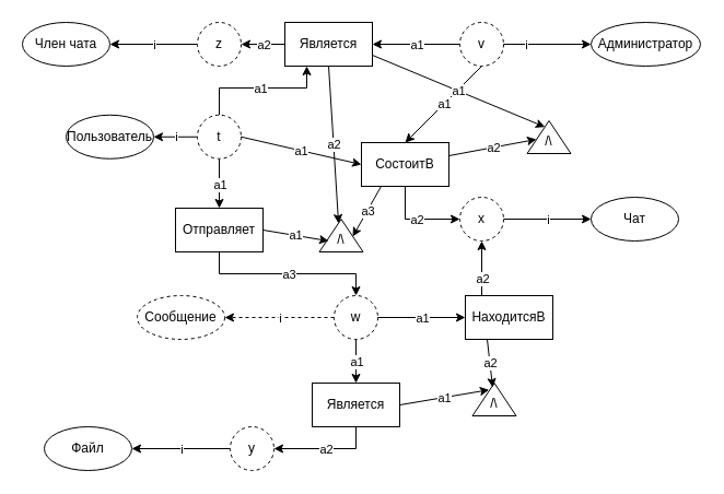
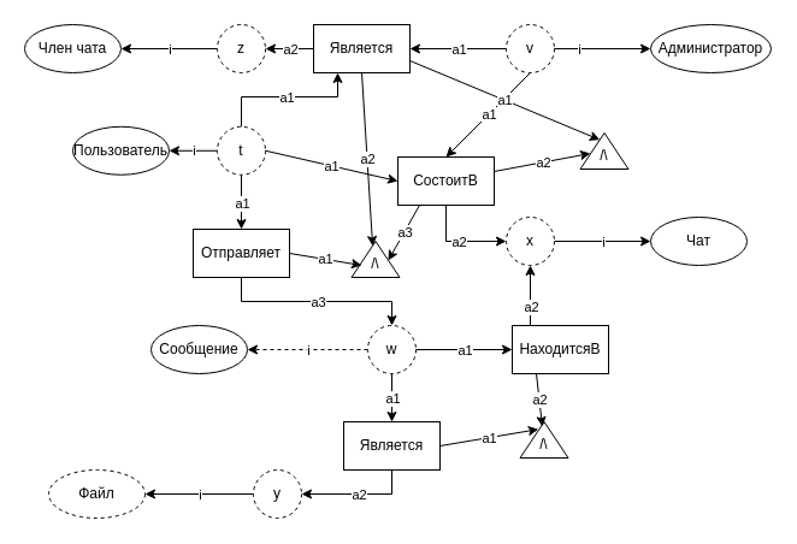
  <mxCell id="0" />
  <mxCell id="1" parent="0" />
  <mxCell id="2" value="Пользователь" style="ellipse;whiteSpace=wrap;html=1;" vertex="1" parent="1"><mxGeometry x="60" y="104.76" width="80" height="40" as="geometry" /></mxCell>
  <mxCell id="3" value="Чат" style="ellipse;whiteSpace=wrap;html=1;" vertex="1" parent="1"><mxGeometry x="540" y="180" width="80" height="40" as="geometry" /></mxCell>
  <mxCell id="4" value="Член чата" style="ellipse;whiteSpace=wrap;html=1;" vertex="1" parent="1"><mxGeometry x="20" y="20" width="80" height="40" as="geometry" /></mxCell>
  <mxCell id="5" value="Администратор" style="ellipse;whiteSpace=wrap;html=1;" vertex="1" parent="1"><mxGeometry x="540" y="20" width="100" height="40" as="geometry" /></mxCell>
- <mxCell id="6" value="Сообщение" style="ellipse;whiteSpace=wrap;html=1;dashed=1;" vertex="1" parent="1"><mxGeometry x="125" y="270" width="80" height="40" as="geometry" /></mxCell>
- <mxCell id="7" value="Файл" style="ellipse;whiteSpace=wrap;html=1;" vertex="1" parent="1"><mxGeometry x="40" y="390" width="80" height="40" as="geometry" /></mxCell>
+ <mxCell id="6" value="Сообщение" style="ellipse;whiteSpace=wrap;html=1;" vertex="1" parent="1"><mxGeometry x="125" y="270" width="80" height="40" as="geometry" /></mxCell>
+ <mxCell id="7" value="Файл" style="ellipse;whiteSpace=wrap;html=1;dashed=1;" vertex="1" parent="1"><mxGeometry x="40" y="390" width="80" height="40" as="geometry" /></mxCell>
  <mxCell id="8" value="" style="endArrow=classic;html=1;rounded=0;entryX=1;entryY=0.5;entryDx=0;entryDy=0;exitX=0;exitY=0.5;exitDx=0;exitDy=0;" edge="1" parent="1" source="10" target="2"><mxGeometry relative="1" as="geometry"><mxPoint x="120" y="164.76" as="sourcePoint" /><mxPoint x="220" y="164.76" as="targetPoint" /></mxGeometry></mxCell>
  <mxCell id="9" value="i" style="edgeLabel;resizable=0;html=1;;align=center;verticalAlign=middle;" connectable="0" vertex="1" parent="8"><mxGeometry relative="1" as="geometry" /></mxCell>
  <mxCell id="10" value="t" style="ellipse;whiteSpace=wrap;html=1;align=center;dashed=1;" vertex="1" parent="1"><mxGeometry x="180" y="104.76" width="40" height="40" as="geometry" /></mxCell>
  <mxCell id="11" value="" style="endArrow=classic;html=1;rounded=0;entryX=0;entryY=0.5;entryDx=0;entryDy=0;exitX=1;exitY=0.5;exitDx=0;exitDy=0;" edge="1" parent="1" source="13" target="3"><mxGeometry relative="1" as="geometry"><mxPoint x="520" y="140" as="sourcePoint" /><mxPoint x="500" y="100" as="targetPoint" /></mxGeometry></mxCell>
  <mxCell id="12" value="i" style="edgeLabel;resizable=0;html=1;;align=center;verticalAlign=middle;" connectable="0" vertex="1" parent="11"><mxGeometry relative="1" as="geometry" /></mxCell>
  <mxCell id="13" value="x" style="ellipse;whiteSpace=wrap;html=1;align=center;dashed=1;" vertex="1" parent="1"><mxGeometry x="420" y="180" width="40" height="40" as="geometry" /></mxCell>
  <mxCell id="14" value="" style="endArrow=classic;html=1;rounded=0;entryX=1;entryY=0.5;entryDx=0;entryDy=0;exitX=0;exitY=0.5;exitDx=0;exitDy=0;dashed=1;" edge="1" parent="1" source="16" target="6"><mxGeometry relative="1" as="geometry"><mxPoint x="245" y="330" as="sourcePoint" /><mxPoint x="225" y="290" as="targetPoint" /></mxGeometry></mxCell>
  <mxCell id="15" value="i" style="edgeLabel;resizable=0;html=1;;align=center;verticalAlign=middle;" connectable="0" vertex="1" parent="14"><mxGeometry relative="1" as="geometry" /></mxCell>
  <mxCell id="16" value="w" style="ellipse;whiteSpace=wrap;html=1;align=center;dashed=1;" vertex="1" parent="1"><mxGeometry x="305" y="270" width="40" height="40" as="geometry" /></mxCell>
  <mxCell id="17" value="" style="endArrow=classic;html=1;rounded=0;exitX=0;exitY=0.5;exitDx=0;exitDy=0;entryX=0;entryY=0.5;entryDx=0;entryDy=0;" edge="1" parent="1" source="19" target="5"><mxGeometry relative="1" as="geometry"><mxPoint x="680" y="60" as="sourcePoint" /><mxPoint x="640" y="20" as="targetPoint" /></mxGeometry></mxCell>
  <mxCell id="18" value="i" style="edgeLabel;resizable=0;html=1;;align=center;verticalAlign=middle;" connectable="0" vertex="1" parent="17"><mxGeometry relative="1" as="geometry" /></mxCell>
  <mxCell id="19" value="v" style="ellipse;whiteSpace=wrap;html=1;align=center;dashed=1;" vertex="1" parent="1"><mxGeometry x="420" y="20" width="40" height="40" as="geometry" /></mxCell>
  <mxCell id="20" value="" style="endArrow=classic;html=1;rounded=0;entryX=1;entryY=0.5;entryDx=0;entryDy=0;exitX=0;exitY=0.5;exitDx=0;exitDy=0;" edge="1" parent="1" source="22" target="4"><mxGeometry relative="1" as="geometry"><mxPoint x="120" y="80" as="sourcePoint" /><mxPoint x="100" y="40" as="targetPoint" /></mxGeometry></mxCell>
  <mxCell id="21" value="i" style="edgeLabel;resizable=0;html=1;;align=center;verticalAlign=middle;" connectable="0" vertex="1" parent="20"><mxGeometry relative="1" as="geometry" /></mxCell>
  <mxCell id="22" value="z" style="ellipse;whiteSpace=wrap;html=1;align=center;dashed=1;" vertex="1" parent="1"><mxGeometry x="180" y="20" width="40" height="40" as="geometry" /></mxCell>
  <mxCell id="23" value="" style="endArrow=classic;html=1;rounded=0;entryX=1;entryY=0.5;entryDx=0;entryDy=0;exitX=0;exitY=0.5;exitDx=0;exitDy=0;" edge="1" parent="1" source="25" target="7"><mxGeometry relative="1" as="geometry"><mxPoint x="150" y="450" as="sourcePoint" /><mxPoint x="130" y="410" as="targetPoint" /></mxGeometry></mxCell>
  <mxCell id="24" value="i" style="edgeLabel;resizable=0;html=1;;align=center;verticalAlign=middle;" connectable="0" vertex="1" parent="23"><mxGeometry relative="1" as="geometry" /></mxCell>
  <mxCell id="25" value="y" style="ellipse;whiteSpace=wrap;html=1;align=center;dashed=1;" vertex="1" parent="1"><mxGeometry x="210" y="390" width="40" height="40" as="geometry" /></mxCell>
  <mxCell id="26" value="СостоитВ" style="rounded=0;whiteSpace=wrap;html=1;" vertex="1" parent="1"><mxGeometry x="330" y="130" width="80" height="40" as="geometry" /></mxCell>
  <mxCell id="27" value="" style="endArrow=classic;html=1;rounded=0;entryX=0;entryY=0.5;entryDx=0;entryDy=0;exitX=1;exitY=0.5;exitDx=0;exitDy=0;" edge="1" parent="1" source="10" target="26"><mxGeometry relative="1" as="geometry"><mxPoint x="190" y="210" as="sourcePoint" /><mxPoint x="300" y="200" as="targetPoint" /></mxGeometry></mxCell>
  <mxCell id="28" value="a1" style="edgeLabel;resizable=0;html=1;;align=center;verticalAlign=middle;" connectable="0" vertex="1" parent="27"><mxGeometry relative="1" as="geometry" /></mxCell>
  <mxCell id="29" value="" style="endArrow=classic;html=1;rounded=0;entryX=0;entryY=0.5;entryDx=0;entryDy=0;exitX=0.5;exitY=1;exitDx=0;exitDy=0;" edge="1" parent="1" source="26" target="13"><mxGeometry relative="1" as="geometry"><mxPoint x="340" y="200" as="sourcePoint" /><mxPoint x="310" y="210" as="targetPoint" /><Array as="points"><mxPoint x="370" y="200" /></Array></mxGeometry></mxCell>
  <mxCell id="30" value="a2" style="edgeLabel;resizable=0;html=1;;align=center;verticalAlign=middle;" connectable="0" vertex="1" parent="29"><mxGeometry relative="1" as="geometry" /></mxCell>
  <mxCell id="31" value="Отправляет" style="rounded=0;whiteSpace=wrap;html=1;" vertex="1" parent="1"><mxGeometry x="160" y="190" width="80" height="40" as="geometry" /></mxCell>
  <mxCell id="32" value="" style="endArrow=classic;html=1;rounded=0;entryX=0.5;entryY=0;entryDx=0;entryDy=0;exitX=0.5;exitY=1;exitDx=0;exitDy=0;" edge="1" parent="1" source="31" target="16"><mxGeometry relative="1" as="geometry"><mxPoint x="200" y="320" as="sourcePoint" /><mxPoint x="434" y="339.61" as="targetPoint" /><Array as="points"><mxPoint x="200" y="250" /><mxPoint x="325" y="250" /></Array></mxGeometry></mxCell>
  <mxCell id="33" value="a3" style="edgeLabel;resizable=0;html=1;;align=center;verticalAlign=middle;" connectable="0" vertex="1" parent="32"><mxGeometry relative="1" as="geometry" /></mxCell>
  <mxCell id="34" value="" style="endArrow=classic;html=1;rounded=0;entryX=0.5;entryY=1;entryDx=0;entryDy=0;exitX=0.187;exitY=0.007;exitDx=0;exitDy=0;exitPerimeter=0;" edge="1" parent="1" source="41" target="13"><mxGeometry relative="1" as="geometry"><mxPoint x="430" y="300" as="sourcePoint" /><mxPoint x="450" y="299.6" as="targetPoint" /><Array as="points"><mxPoint x="440" y="280" /></Array></mxGeometry></mxCell>
  <mxCell id="35" value="a2" style="edgeLabel;resizable=0;html=1;;align=center;verticalAlign=middle;" connectable="0" vertex="1" parent="34"><mxGeometry relative="1" as="geometry" /></mxCell>
  <mxCell id="36" value="" style="endArrow=classic;html=1;rounded=0;entryX=0.25;entryY=1;entryDx=0;entryDy=0;exitX=0.5;exitY=0;exitDx=0;exitDy=0;" edge="1" parent="1" source="10" target="55"><mxGeometry relative="1" as="geometry"><mxPoint x="220" y="186" as="sourcePoint" /><mxPoint x="200" y="140" as="targetPoint" /><Array as="points"><mxPoint x="200" y="80" /><mxPoint x="280" y="80" /></Array></mxGeometry></mxCell>
  <mxCell id="37" value="a1" style="edgeLabel;resizable=0;html=1;;align=center;verticalAlign=middle;" connectable="0" vertex="1" parent="36"><mxGeometry relative="1" as="geometry" /></mxCell>
  <mxCell id="38" value="Является" style="rounded=0;whiteSpace=wrap;html=1;" vertex="1" parent="1"><mxGeometry x="285" y="350" width="80" height="40" as="geometry" /></mxCell>
  <mxCell id="39" value="" style="endArrow=classic;html=1;rounded=0;entryX=0;entryY=0.5;entryDx=0;entryDy=0;exitX=1;exitY=0.5;exitDx=0;exitDy=0;" edge="1" parent="1" source="16"><mxGeometry relative="1" as="geometry"><mxPoint x="335" y="200" as="sourcePoint" /><mxPoint x="425" y="290" as="targetPoint" /></mxGeometry></mxCell>
  <mxCell id="40" value="a1" style="edgeLabel;resizable=0;html=1;;align=center;verticalAlign=middle;" connectable="0" vertex="1" parent="39"><mxGeometry relative="1" as="geometry" /></mxCell>
  <mxCell id="41" value="НаходитсяВ" style="rounded=0;whiteSpace=wrap;html=1;" vertex="1" parent="1"><mxGeometry x="425" y="270" width="80" height="40" as="geometry" /></mxCell>
  <mxCell id="42" value="" style="endArrow=classic;html=1;rounded=0;entryX=0.5;entryY=0;entryDx=0;entryDy=0;exitX=0.5;exitY=1;exitDx=0;exitDy=0;" edge="1" parent="1" source="16"><mxGeometry relative="1" as="geometry"><mxPoint x="345" y="330" as="sourcePoint" /><mxPoint x="325" y="350" as="targetPoint" /></mxGeometry></mxCell>
  <mxCell id="43" value="a1" style="edgeLabel;resizable=0;html=1;;align=center;verticalAlign=middle;" connectable="0" vertex="1" parent="42"><mxGeometry relative="1" as="geometry" /></mxCell>
  <mxCell id="44" value="" style="endArrow=classic;html=1;rounded=0;entryX=1;entryY=0.5;entryDx=0;entryDy=0;exitX=0.5;exitY=1;exitDx=0;exitDy=0;" edge="1" parent="1" target="25"><mxGeometry relative="1" as="geometry"><mxPoint x="325" y="390" as="sourcePoint" /><mxPoint x="335" y="360" as="targetPoint" /><Array as="points"><mxPoint x="325" y="410" /></Array></mxGeometry></mxCell>
  <mxCell id="45" value="a2" style="edgeLabel;resizable=0;html=1;;align=center;verticalAlign=middle;" connectable="0" vertex="1" parent="44"><mxGeometry relative="1" as="geometry" /></mxCell>
  <mxCell id="46" value="" style="endArrow=classic;html=1;rounded=0;entryX=0.5;entryY=0;entryDx=0;entryDy=0;exitX=0.5;exitY=1;exitDx=0;exitDy=0;" edge="1" parent="1" source="19" target="26"><mxGeometry relative="1" as="geometry"><mxPoint x="230" y="210" as="sourcePoint" /><mxPoint x="440" y="100" as="targetPoint" /></mxGeometry></mxCell>
  <mxCell id="47" value="a1" style="edgeLabel;resizable=0;html=1;;align=center;verticalAlign=middle;" connectable="0" vertex="1" parent="46"><mxGeometry relative="1" as="geometry" /></mxCell>
  <mxCell id="48" value="" style="endArrow=classic;html=1;rounded=0;entryX=1;entryY=0.5;entryDx=0;entryDy=0;exitX=0;exitY=0.5;exitDx=0;exitDy=0;" edge="1" parent="1" source="19" target="55"><mxGeometry relative="1" as="geometry"><mxPoint x="450" y="70" as="sourcePoint" /><mxPoint x="340" y="40" as="targetPoint" /></mxGeometry></mxCell>
  <mxCell id="49" value="a1" style="edgeLabel;resizable=0;html=1;;align=center;verticalAlign=middle;" connectable="0" vertex="1" parent="48"><mxGeometry relative="1" as="geometry" /></mxCell>
  <mxCell id="50" value="" style="group" vertex="1" connectable="0" parent="1"><mxGeometry x="280" y="200" width="63" height="34" as="geometry" /></mxCell>
  <mxCell id="51" value="" style="verticalLabelPosition=bottom;verticalAlign=top;html=1;shape=mxgraph.basic.acute_triangle;dx=0.5;" vertex="1" parent="50"><mxGeometry x="11.5" width="40" height="30" as="geometry" /></mxCell>
  <mxCell id="52" value="" style="group" vertex="1" connectable="0" parent="50"><mxGeometry y="4" width="63" height="30" as="geometry" /></mxCell>
  <mxCell id="53" value="\" style="text;html=1;align=center;verticalAlign=middle;whiteSpace=wrap;rounded=0;" vertex="1" parent="52"><mxGeometry x="3" width="60" height="30" as="geometry" /></mxCell>
  <mxCell id="54" value="/" style="text;html=1;align=center;verticalAlign=middle;whiteSpace=wrap;rounded=0;" vertex="1" parent="52"><mxGeometry width="60" height="30" as="geometry" /></mxCell>
  <mxCell id="55" value="Является" style="rounded=0;whiteSpace=wrap;html=1;" vertex="1" parent="1"><mxGeometry x="260" y="20" width="80" height="40" as="geometry" /></mxCell>
  <mxCell id="56" value="" style="endArrow=classic;html=1;rounded=0;entryX=1;entryY=0.5;entryDx=0;entryDy=0;exitX=0;exitY=0.5;exitDx=0;exitDy=0;" edge="1" parent="1" source="55" target="22"><mxGeometry relative="1" as="geometry"><mxPoint x="210" y="110" as="sourcePoint" /><mxPoint x="210" y="70" as="targetPoint" /></mxGeometry></mxCell>
  <mxCell id="57" value="a2" style="edgeLabel;resizable=0;html=1;;align=center;verticalAlign=middle;" connectable="0" vertex="1" parent="56"><mxGeometry relative="1" as="geometry" /></mxCell>
  <mxCell id="58" value="" style="endArrow=classic;html=1;rounded=0;entryX=0.5;entryY=0;entryDx=0;entryDy=0;exitX=0.5;exitY=1;exitDx=0;exitDy=0;" edge="1" parent="1"><mxGeometry relative="1" as="geometry"><mxPoint x="200" y="145" as="sourcePoint" /><mxPoint x="200" y="190" as="targetPoint" /><Array as="points"><mxPoint x="200" y="170" /></Array></mxGeometry></mxCell>
  <mxCell id="59" value="a1" style="edgeLabel;resizable=0;html=1;;align=center;verticalAlign=middle;" connectable="0" vertex="1" parent="58"><mxGeometry relative="1" as="geometry" /></mxCell>
  <mxCell id="60" value="" style="endArrow=classic;html=1;rounded=0;exitX=1;exitY=0.5;exitDx=0;exitDy=0;entryX=0.333;entryY=0.533;entryDx=0;entryDy=0;entryPerimeter=0;" edge="1" parent="1" source="31" target="54"><mxGeometry relative="1" as="geometry"><mxPoint x="320" y="220" as="sourcePoint" /><mxPoint x="294" y="266" as="targetPoint" /></mxGeometry></mxCell>
  <mxCell id="61" value="a1" style="edgeLabel;resizable=0;html=1;;align=center;verticalAlign=middle;" connectable="0" vertex="1" parent="60"><mxGeometry relative="1" as="geometry" /></mxCell>
  <mxCell id="62" value="" style="endArrow=classic;html=1;rounded=0;entryX=1;entryY=0;entryDx=0;entryDy=0;exitX=0.5;exitY=1;exitDx=0;exitDy=0;" edge="1" parent="1"><mxGeometry relative="1" as="geometry"><mxPoint x="348" y="170" as="sourcePoint" /><mxPoint x="322" y="216" as="targetPoint" /></mxGeometry></mxCell>
  <mxCell id="63" value="a3" style="edgeLabel;resizable=0;html=1;;align=center;verticalAlign=middle;" connectable="0" vertex="1" parent="62"><mxGeometry relative="1" as="geometry" /></mxCell>
  <mxCell id="64" value="" style="endArrow=classic;html=1;rounded=0;exitX=0.5;exitY=1;exitDx=0;exitDy=0;" edge="1" parent="1" source="55" target="54"><mxGeometry relative="1" as="geometry"><mxPoint x="311" y="130" as="sourcePoint" /><mxPoint x="285" y="176" as="targetPoint" /></mxGeometry></mxCell>
  <mxCell id="65" value="a2" style="edgeLabel;resizable=0;html=1;;align=center;verticalAlign=middle;" connectable="0" vertex="1" parent="64"><mxGeometry relative="1" as="geometry" /></mxCell>
  <mxCell id="66" value="" style="group" vertex="1" connectable="0" parent="1"><mxGeometry x="470" y="110" width="63" height="34" as="geometry" /></mxCell>
  <mxCell id="67" value="" style="verticalLabelPosition=bottom;verticalAlign=top;html=1;shape=mxgraph.basic.acute_triangle;dx=0.5;" vertex="1" parent="66"><mxGeometry x="11.5" width="40" height="30" as="geometry" /></mxCell>
  <mxCell id="68" value="" style="group" vertex="1" connectable="0" parent="66"><mxGeometry y="4" width="63" height="30" as="geometry" /></mxCell>
  <mxCell id="69" value="\" style="text;html=1;align=center;verticalAlign=middle;whiteSpace=wrap;rounded=0;" vertex="1" parent="68"><mxGeometry x="3" width="60" height="30" as="geometry" /></mxCell>
  <mxCell id="70" value="/" style="text;html=1;align=center;verticalAlign=middle;whiteSpace=wrap;rounded=0;" vertex="1" parent="68"><mxGeometry width="60" height="30" as="geometry" /></mxCell>
  <mxCell id="71" value="" style="endArrow=classic;html=1;rounded=0;exitX=1;exitY=0.5;exitDx=0;exitDy=0;entryX=0.333;entryY=0.533;entryDx=0;entryDy=0;entryPerimeter=0;" edge="1" parent="1"><mxGeometry relative="1" as="geometry"><mxPoint x="410" y="142" as="sourcePoint" /><mxPoint x="489.98" y="126.99" as="targetPoint" /></mxGeometry></mxCell>
  <mxCell id="72" value="a2" style="edgeLabel;resizable=0;html=1;;align=center;verticalAlign=middle;" connectable="0" vertex="1" parent="71"><mxGeometry relative="1" as="geometry" /></mxCell>
  <mxCell id="73" value="" style="endArrow=classic;html=1;rounded=0;exitX=1;exitY=0.75;exitDx=0;exitDy=0;entryX=0.463;entryY=0.057;entryDx=0;entryDy=0;entryPerimeter=0;" edge="1" parent="1" source="55" target="70"><mxGeometry relative="1" as="geometry"><mxPoint x="400" y="80" as="sourcePoint" /><mxPoint x="460" y="90" as="targetPoint" /></mxGeometry></mxCell>
  <mxCell id="74" value="a1" style="edgeLabel;resizable=0;html=1;;align=center;verticalAlign=middle;" connectable="0" vertex="1" parent="73"><mxGeometry relative="1" as="geometry" /></mxCell>
  <mxCell id="75" value="" style="group" vertex="1" connectable="0" parent="1"><mxGeometry x="420" y="350" width="63" height="34" as="geometry" /></mxCell>
  <mxCell id="76" value="" style="verticalLabelPosition=bottom;verticalAlign=top;html=1;shape=mxgraph.basic.acute_triangle;dx=0.5;" vertex="1" parent="75"><mxGeometry x="11.5" width="40" height="30" as="geometry" /></mxCell>
  <mxCell id="77" value="" style="group" vertex="1" connectable="0" parent="75"><mxGeometry y="4" width="63" height="30" as="geometry" /></mxCell>
  <mxCell id="78" value="\" style="text;html=1;align=center;verticalAlign=middle;whiteSpace=wrap;rounded=0;" vertex="1" parent="77"><mxGeometry x="3" width="60" height="30" as="geometry" /></mxCell>
  <mxCell id="79" value="/" style="text;html=1;align=center;verticalAlign=middle;whiteSpace=wrap;rounded=0;" vertex="1" parent="77"><mxGeometry width="60" height="30" as="geometry" /></mxCell>
  <mxCell id="80" value="" style="endArrow=classic;html=1;rounded=0;exitX=1;exitY=0.5;exitDx=0;exitDy=0;entryX=0.446;entryY=0.073;entryDx=0;entryDy=0;entryPerimeter=0;" edge="1" parent="1" source="38" target="79"><mxGeometry relative="1" as="geometry"><mxPoint x="540" y="384" as="sourcePoint" /><mxPoint x="698" y="450" as="targetPoint" /></mxGeometry></mxCell>
  <mxCell id="81" value="a1" style="edgeLabel;resizable=0;html=1;;align=center;verticalAlign=middle;" connectable="0" vertex="1" parent="80"><mxGeometry relative="1" as="geometry" /></mxCell>
  <mxCell id="82" value="" style="endArrow=classic;html=1;rounded=0;exitX=0.25;exitY=1;exitDx=0;exitDy=0;entryX=0.5;entryY=0;entryDx=0;entryDy=0;" edge="1" parent="1" source="41" target="79"><mxGeometry relative="1" as="geometry"><mxPoint x="520" y="350" as="sourcePoint" /><mxPoint x="678" y="416" as="targetPoint" /></mxGeometry></mxCell>
  <mxCell id="83" value="a2" style="edgeLabel;resizable=0;html=1;;align=center;verticalAlign=middle;" connectable="0" vertex="1" parent="82"><mxGeometry relative="1" as="geometry" /></mxCell>
